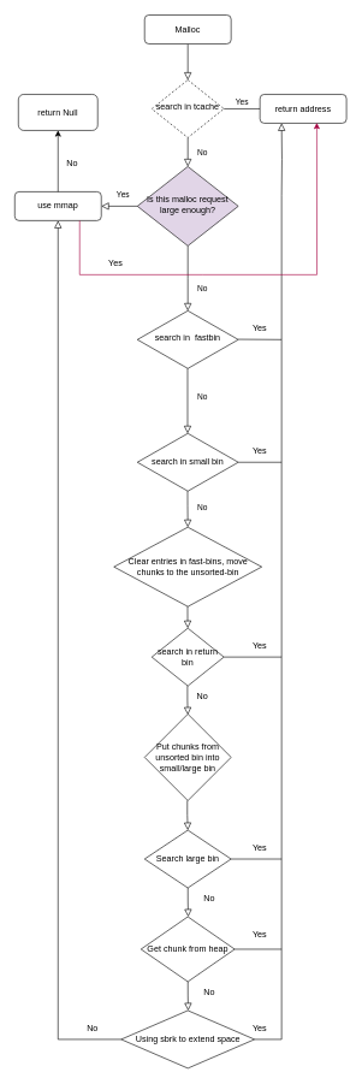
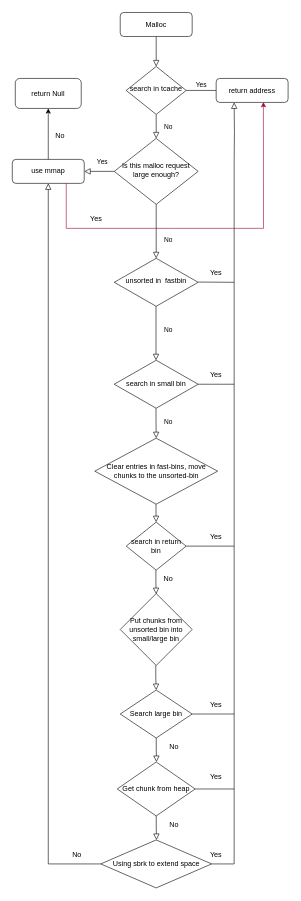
  <mxCell id="0" />
  <mxCell id="1" parent="0" />
  <mxCell id="2" value="" style="rounded=0;html=1;jettySize=auto;orthogonalLoop=1;fontSize=11;endArrow=block;endFill=0;endSize=8;strokeWidth=1;shadow=0;labelBackgroundColor=none;edgeStyle=orthogonalEdgeStyle;" parent="1" source="3" target="6" edge="1"><mxGeometry relative="1" as="geometry" /></mxCell>
  <mxCell id="3" value="Malloc" style="rounded=1;whiteSpace=wrap;html=1;fontSize=12;glass=0;strokeWidth=1;shadow=0;" parent="1" vertex="1"><mxGeometry x="200" y="20" width="120" height="40" as="geometry" /></mxCell>
  <mxCell id="4" value="No" style="rounded=0;html=1;jettySize=auto;orthogonalLoop=1;fontSize=11;endArrow=block;endFill=0;endSize=8;strokeWidth=1;shadow=0;labelBackgroundColor=none;edgeStyle=orthogonalEdgeStyle;" parent="1" source="6" target="10" edge="1"><mxGeometry y="20" relative="1" as="geometry"><mxPoint as="offset" /></mxGeometry></mxCell>
  <mxCell id="5" value="Yes" style="edgeStyle=orthogonalEdgeStyle;rounded=0;html=1;jettySize=auto;orthogonalLoop=1;fontSize=11;endArrow=none;endFill=0;endSize=8;strokeWidth=1;shadow=0;labelBackgroundColor=none;" parent="1" source="6" target="7" edge="1"><mxGeometry y="10" relative="1" as="geometry"><mxPoint as="offset" /></mxGeometry></mxCell>
- <mxCell id="6" value="search in tcache" style="rhombus;whiteSpace=wrap;html=1;shadow=0;fontFamily=Helvetica;fontSize=12;align=center;strokeWidth=1;spacing=6;spacingTop=-4;dashed=1;" parent="1" vertex="1"><mxGeometry x="210" y="110" width="100" height="80" as="geometry" /></mxCell>
+ <mxCell id="6" value="search in tcache" style="rhombus;whiteSpace=wrap;html=1;shadow=0;fontFamily=Helvetica;fontSize=12;align=center;strokeWidth=1;spacing=6;spacingTop=-4;" parent="1" vertex="1"><mxGeometry x="210" y="110" width="100" height="80" as="geometry" /></mxCell>
  <mxCell id="7" value="return address" style="rounded=1;whiteSpace=wrap;html=1;fontSize=12;glass=0;strokeWidth=1;shadow=0;" parent="1" vertex="1"><mxGeometry x="360" y="130" width="120" height="40" as="geometry" /></mxCell>
  <mxCell id="8" value="No" style="rounded=0;html=1;jettySize=auto;orthogonalLoop=1;fontSize=11;endArrow=block;endFill=0;endSize=8;strokeWidth=1;shadow=0;labelBackgroundColor=none;edgeStyle=orthogonalEdgeStyle;" parent="1" source="10" edge="1"><mxGeometry x="0.333" y="20" relative="1" as="geometry"><mxPoint as="offset" /><mxPoint x="260" y="430" as="targetPoint" /></mxGeometry></mxCell>
  <mxCell id="9" value="Yes" style="edgeStyle=orthogonalEdgeStyle;rounded=0;html=1;jettySize=auto;orthogonalLoop=1;fontSize=11;endArrow=block;endFill=0;endSize=8;strokeWidth=1;shadow=0;labelBackgroundColor=none;exitX=0;exitY=0.5;exitDx=0;exitDy=0;" parent="1" source="10" edge="1"><mxGeometry x="-0.2" y="-15" relative="1" as="geometry"><mxPoint as="offset" /><mxPoint x="140" y="285" as="targetPoint" /><Array as="points"><mxPoint x="150" y="285" /><mxPoint x="150" y="285" /></Array></mxGeometry></mxCell>
- <mxCell id="10" value="Is this malloc request large enough?" style="rhombus;whiteSpace=wrap;html=1;shadow=0;fontFamily=Helvetica;fontSize=12;align=center;strokeWidth=1;spacing=6;spacingTop=-4;fillColor=#e1d5e7;" parent="1" vertex="1"><mxGeometry x="190" y="230" width="140" height="110" as="geometry" /></mxCell>
- <mxCell id="11" value="search in &amp;nbsp;fastbin" style="rhombus;whiteSpace=wrap;html=1;shadow=0;fontFamily=Helvetica;fontSize=12;align=center;strokeWidth=1;spacing=6;spacingTop=-4;" parent="1" vertex="1"><mxGeometry x="190" y="430" width="140" height="80" as="geometry" /></mxCell>
+ <mxCell id="10" value="Is this malloc request large enough?" style="rhombus;whiteSpace=wrap;html=1;shadow=0;fontFamily=Helvetica;fontSize=12;align=center;strokeWidth=1;spacing=6;spacingTop=-4;" parent="1" vertex="1"><mxGeometry x="190" y="230" width="140" height="110" as="geometry" /></mxCell>
+ <mxCell id="11" value="unsorted in &amp;nbsp;fastbin" style="rhombus;whiteSpace=wrap;html=1;shadow=0;fontFamily=Helvetica;fontSize=12;align=center;strokeWidth=1;spacing=6;spacingTop=-4;" parent="1" vertex="1"><mxGeometry x="190" y="430" width="140" height="80" as="geometry" /></mxCell>
  <mxCell id="12" value="" style="endArrow=none;html=1;rounded=0;" parent="1" edge="1"><mxGeometry width="50" height="50" relative="1" as="geometry"><mxPoint x="330" y="469.58" as="sourcePoint" /><mxPoint x="390" y="470" as="targetPoint" /></mxGeometry></mxCell>
  <mxCell id="13" value="" style="endArrow=none;html=1;rounded=0;" parent="1" edge="1"><mxGeometry width="50" height="50" relative="1" as="geometry"><mxPoint x="390" y="470" as="sourcePoint" /><mxPoint x="390" y="270" as="targetPoint" /></mxGeometry></mxCell>
  <mxCell id="14" value="Yes" style="text;html=1;strokeColor=none;fillColor=none;align=center;verticalAlign=middle;whiteSpace=wrap;rounded=0;" parent="1" vertex="1"><mxGeometry x="330" y="440" width="60" height="30" as="geometry" /></mxCell>
  <mxCell id="15" value="No" style="rounded=0;html=1;jettySize=auto;orthogonalLoop=1;fontSize=11;endArrow=block;endFill=0;endSize=8;strokeWidth=1;shadow=0;labelBackgroundColor=none;edgeStyle=orthogonalEdgeStyle;" parent="1" edge="1"><mxGeometry x="-0.111" y="20" relative="1" as="geometry"><mxPoint as="offset" /><mxPoint x="259.66" y="510" as="sourcePoint" /><mxPoint x="259.66" y="600" as="targetPoint" /></mxGeometry></mxCell>
  <mxCell id="16" value="search in small bin" style="rhombus;whiteSpace=wrap;html=1;" parent="1" vertex="1"><mxGeometry x="190" y="600" width="140" height="80" as="geometry" /></mxCell>
  <mxCell id="17" value="" style="endArrow=none;html=1;rounded=0;exitX=1;exitY=0.5;exitDx=0;exitDy=0;" parent="1" source="16" edge="1"><mxGeometry width="50" height="50" relative="1" as="geometry"><mxPoint x="350" y="580" as="sourcePoint" /><mxPoint x="390" y="640" as="targetPoint" /></mxGeometry></mxCell>
  <mxCell id="18" value="" style="endArrow=none;html=1;rounded=0;entryX=1;entryY=1;entryDx=0;entryDy=0;" parent="1" target="14" edge="1"><mxGeometry width="50" height="50" relative="1" as="geometry"><mxPoint x="390" y="640" as="sourcePoint" /><mxPoint x="400" y="530" as="targetPoint" /></mxGeometry></mxCell>
  <mxCell id="19" value="Yes" style="text;html=1;strokeColor=none;fillColor=none;align=center;verticalAlign=middle;whiteSpace=wrap;rounded=0;" parent="1" vertex="1"><mxGeometry x="330" y="610" width="60" height="30" as="geometry" /></mxCell>
  <mxCell id="20" value="use mmap" style="rounded=1;whiteSpace=wrap;html=1;fontSize=12;glass=0;strokeWidth=1;shadow=0;" parent="1" vertex="1"><mxGeometry x="20" y="265" width="120" height="40" as="geometry" /></mxCell>
  <mxCell id="21" value="" style="rounded=0;html=1;jettySize=auto;orthogonalLoop=1;fontSize=11;endArrow=block;endFill=0;endSize=8;strokeWidth=1;shadow=0;labelBackgroundColor=none;edgeStyle=orthogonalEdgeStyle;entryX=0.25;entryY=1;entryDx=0;entryDy=0;" parent="1" target="7" edge="1"><mxGeometry x="-1" y="30" relative="1" as="geometry"><mxPoint as="offset" /><mxPoint x="390" y="270" as="sourcePoint" /><mxPoint x="389.31" y="240" as="targetPoint" /></mxGeometry></mxCell>
  <mxCell id="22" value="No" style="rounded=0;html=1;jettySize=auto;orthogonalLoop=1;fontSize=11;endArrow=block;endFill=0;endSize=8;strokeWidth=1;shadow=0;labelBackgroundColor=none;edgeStyle=orthogonalEdgeStyle;" parent="1" edge="1"><mxGeometry x="-0.111" y="20" relative="1" as="geometry"><mxPoint as="offset" /><mxPoint x="259.66" y="680" as="sourcePoint" /><mxPoint x="260" y="730" as="targetPoint" /><Array as="points"><mxPoint x="260" y="700" /><mxPoint x="260" y="700" /></Array></mxGeometry></mxCell>
  <mxCell id="23" value="Clear entries in fast-bins, move chunks to the unsorted-bin" style="rhombus;whiteSpace=wrap;html=1;" parent="1" vertex="1"><mxGeometry x="157.5" y="730" width="205" height="110" as="geometry" /></mxCell>
  <mxCell id="24" value="" style="endArrow=none;html=1;rounded=0;entryX=1;entryY=1;entryDx=0;entryDy=0;" parent="1" target="19" edge="1"><mxGeometry width="50" height="50" relative="1" as="geometry"><mxPoint x="390" y="910" as="sourcePoint" /><mxPoint x="270" y="690" as="targetPoint" /></mxGeometry></mxCell>
  <mxCell id="25" value="" style="rounded=0;html=1;jettySize=auto;orthogonalLoop=1;fontSize=11;endArrow=block;endFill=0;endSize=8;strokeWidth=1;shadow=0;labelBackgroundColor=none;edgeStyle=orthogonalEdgeStyle;" parent="1" edge="1"><mxGeometry x="-0.111" y="20" relative="1" as="geometry"><mxPoint as="offset" /><mxPoint x="259.66" y="840" as="sourcePoint" /><mxPoint x="260" y="870" as="targetPoint" /><Array as="points"><mxPoint x="260" y="860" /><mxPoint x="260" y="860" /></Array></mxGeometry></mxCell>
  <mxCell id="26" value="search in return bin" style="rhombus;whiteSpace=wrap;html=1;" parent="1" vertex="1"><mxGeometry x="210" y="870" width="100" height="80" as="geometry" /></mxCell>
  <mxCell id="27" value="" style="endArrow=none;html=1;rounded=0;exitX=1;exitY=0.5;exitDx=0;exitDy=0;" parent="1" source="26" edge="1"><mxGeometry width="50" height="50" relative="1" as="geometry"><mxPoint x="220" y="820" as="sourcePoint" /><mxPoint x="390" y="910" as="targetPoint" /></mxGeometry></mxCell>
  <mxCell id="28" value="Yes" style="text;html=1;strokeColor=none;fillColor=none;align=center;verticalAlign=middle;whiteSpace=wrap;rounded=0;" vertex="1" parent="1"><mxGeometry x="330" y="880" width="60" height="30" as="geometry" /></mxCell>
  <mxCell id="29" value="" style="rounded=0;html=1;jettySize=auto;orthogonalLoop=1;fontSize=11;endArrow=block;endFill=0;endSize=8;strokeWidth=1;shadow=0;labelBackgroundColor=none;edgeStyle=orthogonalEdgeStyle;" edge="1" parent="1"><mxGeometry x="-0.111" y="20" relative="1" as="geometry"><mxPoint as="offset" /><mxPoint x="259.5" y="950" as="sourcePoint" /><mxPoint x="260" y="990" as="targetPoint" /><Array as="points"><mxPoint x="259.84" y="970" /><mxPoint x="259.84" y="970" /></Array></mxGeometry></mxCell>
  <mxCell id="30" value="No" style="text;html=1;align=center;verticalAlign=middle;resizable=0;points=[];autosize=1;strokeColor=none;fillColor=none;" vertex="1" parent="1"><mxGeometry x="260" y="950" width="40" height="30" as="geometry" /></mxCell>
  <mxCell id="31" value="Put chunks from unsorted bin into small/large bin" style="rhombus;whiteSpace=wrap;html=1;" vertex="1" parent="1"><mxGeometry x="200" y="989" width="120" height="120" as="geometry" /></mxCell>
  <mxCell id="32" value="" style="rounded=0;html=1;jettySize=auto;orthogonalLoop=1;fontSize=11;endArrow=block;endFill=0;endSize=8;strokeWidth=1;shadow=0;labelBackgroundColor=none;edgeStyle=orthogonalEdgeStyle;entryX=0.5;entryY=0;entryDx=0;entryDy=0;" edge="1" parent="1" target="33"><mxGeometry x="-0.111" y="20" relative="1" as="geometry"><mxPoint as="offset" /><mxPoint x="259.33" y="1109" as="sourcePoint" /><mxPoint x="259.83" y="1149" as="targetPoint" /><Array as="points"><mxPoint x="259" y="1129" /><mxPoint x="260" y="1129" /></Array></mxGeometry></mxCell>
  <mxCell id="33" value="Search large bin" style="rhombus;whiteSpace=wrap;html=1;" vertex="1" parent="1"><mxGeometry x="200" y="1150" width="120" height="80" as="geometry" /></mxCell>
  <mxCell id="34" value="" style="endArrow=none;html=1;rounded=0;" edge="1" parent="1"><mxGeometry width="50" height="50" relative="1" as="geometry"><mxPoint x="320" y="1190" as="sourcePoint" /><mxPoint x="390" y="1190" as="targetPoint" /></mxGeometry></mxCell>
  <mxCell id="35" value="" style="endArrow=none;html=1;rounded=0;entryX=1;entryY=1;entryDx=0;entryDy=0;" edge="1" parent="1" target="28"><mxGeometry width="50" height="50" relative="1" as="geometry"><mxPoint x="390" y="1190" as="sourcePoint" /><mxPoint x="340" y="1000" as="targetPoint" /></mxGeometry></mxCell>
  <mxCell id="36" value="Yes" style="text;html=1;strokeColor=none;fillColor=none;align=center;verticalAlign=middle;whiteSpace=wrap;rounded=0;" vertex="1" parent="1"><mxGeometry x="330" y="1160" width="60" height="30" as="geometry" /></mxCell>
  <mxCell id="37" value="" style="rounded=0;html=1;jettySize=auto;orthogonalLoop=1;fontSize=11;endArrow=block;endFill=0;endSize=8;strokeWidth=1;shadow=0;labelBackgroundColor=none;edgeStyle=orthogonalEdgeStyle;" edge="1" parent="1"><mxGeometry x="-0.111" y="20" relative="1" as="geometry"><mxPoint as="offset" /><mxPoint x="260.05" y="1230" as="sourcePoint" /><mxPoint x="260.55" y="1270" as="targetPoint" /><Array as="points"><mxPoint x="259.72" y="1250" /></Array></mxGeometry></mxCell>
  <mxCell id="38" value="No" style="text;html=1;strokeColor=none;fillColor=none;align=center;verticalAlign=middle;whiteSpace=wrap;rounded=0;" vertex="1" parent="1"><mxGeometry x="260" y="1230" width="60" height="30" as="geometry" /></mxCell>
  <mxCell id="39" value="Get chunk from heap" style="rhombus;whiteSpace=wrap;html=1;" vertex="1" parent="1"><mxGeometry x="195" y="1270" width="130" height="90" as="geometry" /></mxCell>
  <mxCell id="40" value="" style="endArrow=none;html=1;rounded=0;exitX=1;exitY=0.5;exitDx=0;exitDy=0;" edge="1" parent="1" source="39"><mxGeometry width="50" height="50" relative="1" as="geometry"><mxPoint x="240" y="1360" as="sourcePoint" /><mxPoint x="390" y="1315" as="targetPoint" /></mxGeometry></mxCell>
  <mxCell id="41" value="" style="endArrow=none;html=1;rounded=0;entryX=1;entryY=1;entryDx=0;entryDy=0;" edge="1" parent="1" target="36"><mxGeometry width="50" height="50" relative="1" as="geometry"><mxPoint x="390" y="1440" as="sourcePoint" /><mxPoint x="290" y="1310" as="targetPoint" /></mxGeometry></mxCell>
  <mxCell id="42" value="Yes" style="text;html=1;strokeColor=none;fillColor=none;align=center;verticalAlign=middle;whiteSpace=wrap;rounded=0;" vertex="1" parent="1"><mxGeometry x="330" y="1280" width="60" height="30" as="geometry" /></mxCell>
  <mxCell id="43" value="" style="rounded=0;html=1;jettySize=auto;orthogonalLoop=1;fontSize=11;endArrow=block;endFill=0;endSize=8;strokeWidth=1;shadow=0;labelBackgroundColor=none;edgeStyle=orthogonalEdgeStyle;" edge="1" parent="1"><mxGeometry x="-0.111" y="20" relative="1" as="geometry"><mxPoint as="offset" /><mxPoint x="260.05" y="1360" as="sourcePoint" /><mxPoint x="260.55" y="1400" as="targetPoint" /><Array as="points"><mxPoint x="259.72" y="1380" /></Array></mxGeometry></mxCell>
  <mxCell id="44" value="No" style="text;html=1;strokeColor=none;fillColor=none;align=center;verticalAlign=middle;whiteSpace=wrap;rounded=0;" vertex="1" parent="1"><mxGeometry x="260" y="1360" width="60" height="30" as="geometry" /></mxCell>
  <mxCell id="45" value="Using sbrk to extend space" style="rhombus;whiteSpace=wrap;html=1;" vertex="1" parent="1"><mxGeometry x="167.5" y="1400" width="185" height="80" as="geometry" /></mxCell>
  <mxCell id="46" value="" style="endArrow=none;html=1;rounded=0;exitX=1;exitY=0.5;exitDx=0;exitDy=0;" edge="1" parent="1" source="45"><mxGeometry width="50" height="50" relative="1" as="geometry"><mxPoint x="240" y="1510" as="sourcePoint" /><mxPoint x="390" y="1440" as="targetPoint" /></mxGeometry></mxCell>
  <mxCell id="47" value="Yes" style="text;html=1;strokeColor=none;fillColor=none;align=center;verticalAlign=middle;whiteSpace=wrap;rounded=0;" vertex="1" parent="1"><mxGeometry x="330" y="1410" width="60" height="30" as="geometry" /></mxCell>
  <mxCell id="48" value="" style="rounded=0;html=1;jettySize=auto;orthogonalLoop=1;fontSize=11;endArrow=block;endFill=0;endSize=8;strokeWidth=1;shadow=0;labelBackgroundColor=none;edgeStyle=orthogonalEdgeStyle;exitX=0;exitY=0.5;exitDx=0;exitDy=0;entryX=0.5;entryY=1;entryDx=0;entryDy=0;" edge="1" parent="1" source="45" target="20"><mxGeometry x="-0.111" y="20" relative="1" as="geometry"><mxPoint as="offset" /><mxPoint x="90.05" y="1410" as="sourcePoint" /><mxPoint x="80" y="460" as="targetPoint" /><Array as="points"><mxPoint x="80" y="1440" /></Array></mxGeometry></mxCell>
  <mxCell id="49" value="No" style="text;html=1;strokeColor=none;fillColor=none;align=center;verticalAlign=middle;whiteSpace=wrap;rounded=0;" vertex="1" parent="1"><mxGeometry x="97.5" y="1410" width="60" height="30" as="geometry" /></mxCell>
  <mxCell id="50" value="" style="endArrow=classic;html=1;rounded=0;entryX=0.657;entryY=0.987;entryDx=0;entryDy=0;entryPerimeter=0;fillColor=#d80073;strokeColor=#A50040;" edge="1" parent="1" target="7"><mxGeometry width="50" height="50" relative="1" as="geometry"><mxPoint x="110" y="380" as="sourcePoint" /><mxPoint x="450" y="380" as="targetPoint" /><Array as="points"><mxPoint x="280" y="380" /><mxPoint x="439" y="380" /></Array></mxGeometry></mxCell>
  <mxCell id="51" value="" style="endArrow=none;html=1;rounded=0;entryX=0.75;entryY=1;entryDx=0;entryDy=0;fillColor=#d80073;strokeColor=#A50040;" edge="1" parent="1" target="20"><mxGeometry width="50" height="50" relative="1" as="geometry"><mxPoint x="110" y="380" as="sourcePoint" /><mxPoint x="280" y="290" as="targetPoint" /></mxGeometry></mxCell>
  <mxCell id="52" value="Yes" style="text;html=1;strokeColor=none;fillColor=none;align=center;verticalAlign=middle;whiteSpace=wrap;rounded=0;" vertex="1" parent="1"><mxGeometry x="130" y="350" width="60" height="30" as="geometry" /></mxCell>
  <mxCell id="53" value="" style="endArrow=classic;html=1;rounded=0;exitX=0.5;exitY=0;exitDx=0;exitDy=0;" edge="1" parent="1" source="20"><mxGeometry width="50" height="50" relative="1" as="geometry"><mxPoint x="100" y="230" as="sourcePoint" /><mxPoint x="80" y="180" as="targetPoint" /></mxGeometry></mxCell>
  <mxCell id="54" value="No" style="text;html=1;strokeColor=none;fillColor=none;align=center;verticalAlign=middle;whiteSpace=wrap;rounded=0;" vertex="1" parent="1"><mxGeometry x="70" y="210" width="60" height="30" as="geometry" /></mxCell>
  <mxCell id="55" value="return Null" style="rounded=1;whiteSpace=wrap;html=1;" vertex="1" parent="1"><mxGeometry x="25" y="130" width="110" height="50" as="geometry" /></mxCell>
